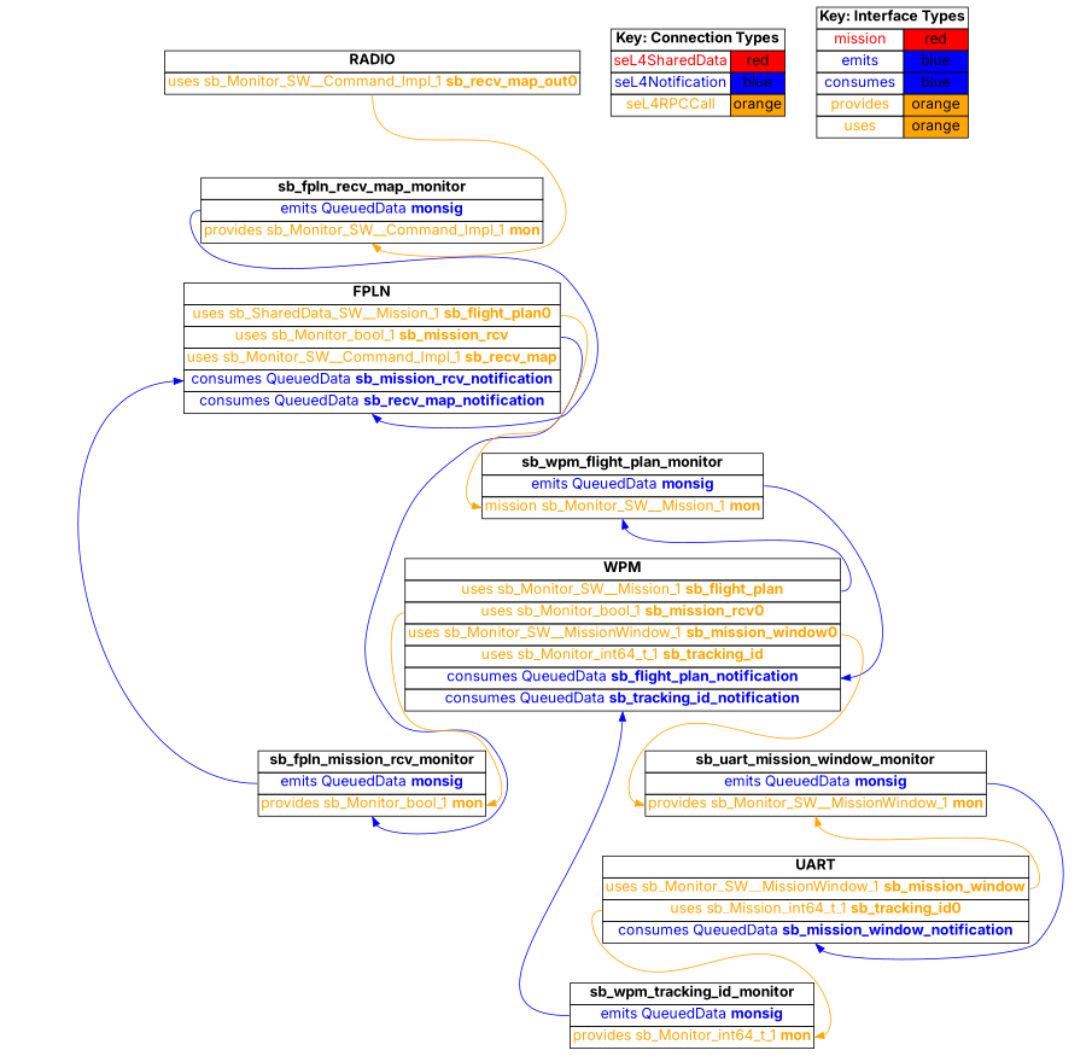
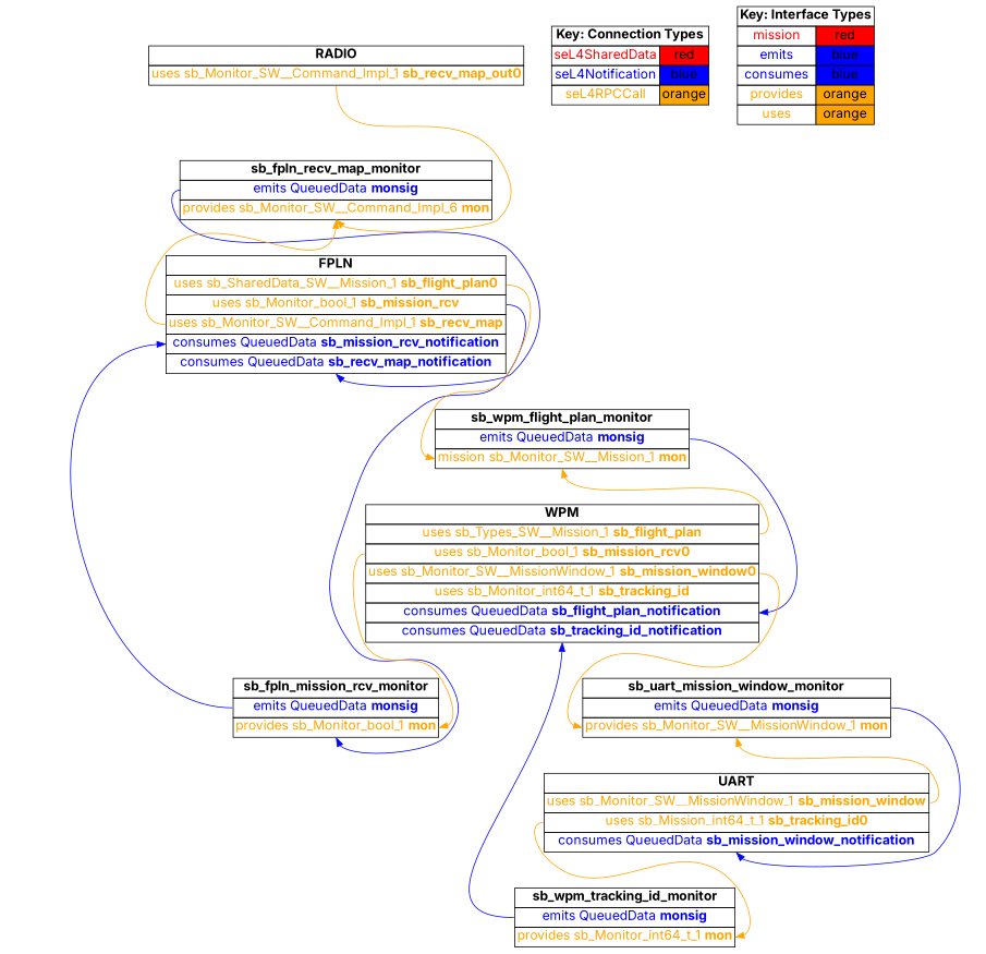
  digraph {
    fontname=Inter
    rankdir=TB
    node [fontname=Inter fontsize=16 shape=plaintext]
    edge [color=orange fontname=Inter headport=mon tailport=monsig]
    n1 [label=<     <TABLE BORDER="0" CELLBORDER="1" CELLSPACING="0">       <TR><TD><B>RADIO</B></TD></TR>       <TR><TD PORT="sb_recv_map_out0"><FONT COLOR="orange">uses sb_Monitor_SW__Command_Impl_1 <B>sb_recv_map_out0</B></FONT></TD></TR>"     </TABLE>   >]
-   n2 [label=<     <TABLE BORDER="0" CELLBORDER="1" CELLSPACING="0">       <TR><TD><B>sb_fpln_recv_map_monitor</B></TD></TR>       <TR><TD PORT="monsig"><FONT COLOR="blue">emits QueuedData <B>monsig</B></FONT></TD></TR>       <TR><TD PORT="mon"><FONT COLOR="orange">provides sb_Monitor_SW__Command_Impl_1 <B>mon</B></FONT></TD></TR>"     </TABLE>   >]
+   n2 [label=<     <TABLE BORDER="0" CELLBORDER="1" CELLSPACING="0">       <TR><TD><B>sb_fpln_recv_map_monitor</B></TD></TR>       <TR><TD PORT="monsig"><FONT COLOR="blue">emits QueuedData <B>monsig</B></FONT></TD></TR>       <TR><TD PORT="mon"><FONT COLOR="orange">provides sb_Monitor_SW__Command_Impl_6 <B>mon</B></FONT></TD></TR>"     </TABLE>   >]
    n3 [label=<     <TABLE BORDER="0" CELLBORDER="1" CELLSPACING="0">       <TR><TD><B>FPLN</B></TD></TR>       <TR><TD PORT="sb_flight_plan0"><FONT COLOR="orange">uses sb_SharedData_SW__Mission_1 <B>sb_flight_plan0</B></FONT></TD></TR>       <TR><TD PORT="sb_mission_rcv"><FONT COLOR="orange">uses sb_Monitor_bool_1 <B>sb_mission_rcv</B></FONT></TD></TR>       <TR><TD PORT="sb_recv_map"><FONT COLOR="orange">uses sb_Monitor_SW__Command_Impl_1 <B>sb_recv_map</B></FONT></TD></TR>       <TR><TD PORT="sb_mission_rcv_notification"><FONT COLOR="blue">consumes QueuedData <B>sb_mission_rcv_notification</B></FONT></TD></TR>       <TR><TD PORT="sb_recv_map_notification"><FONT COLOR="blue">consumes QueuedData <B>sb_recv_map_notification</B></FONT></TD></TR>"     </TABLE>   >]
    n4 [label=<     <TABLE BORDER="0" CELLBORDER="1" CELLSPACING="0">       <TR><TD><B>sb_fpln_mission_rcv_monitor</B></TD></TR>       <TR><TD PORT="monsig"><FONT COLOR="blue">emits QueuedData <B>monsig</B></FONT></TD></TR>       <TR><TD PORT="mon"><FONT COLOR="orange">provides sb_Monitor_bool_1 <B>mon</B></FONT></TD></TR>"     </TABLE>   >]
    n5 [label=<     <TABLE BORDER="0" CELLBORDER="1" CELLSPACING="0">       <TR><TD><B>sb_wpm_flight_plan_monitor</B></TD></TR>       <TR><TD PORT="monsig"><FONT COLOR="blue">emits QueuedData <B>monsig</B></FONT></TD></TR>       <TR><TD PORT="mon"><FONT COLOR="orange">mission sb_Monitor_SW__Mission_1 <B>mon</B></FONT></TD></TR>"     </TABLE>   >]
-   n6 [label=<     <TABLE BORDER="0" CELLBORDER="1" CELLSPACING="0">       <TR><TD><B>WPM</B></TD></TR>       <TR><TD PORT="sb_flight_plan"><FONT COLOR="orange">uses sb_Monitor_SW__Mission_1 <B>sb_flight_plan</B></FONT></TD></TR>       <TR><TD PORT="sb_mission_rcv0"><FONT COLOR="orange">uses sb_Monitor_bool_1 <B>sb_mission_rcv0</B></FONT></TD></TR>       <TR><TD PORT="sb_mission_window0"><FONT COLOR="orange">uses sb_Monitor_SW__MissionWindow_1 <B>sb_mission_window0</B></FONT></TD></TR>       <TR><TD PORT="sb_tracking_id"><FONT COLOR="orange">uses sb_Monitor_int64_t_1 <B>sb_tracking_id</B></FONT></TD></TR>       <TR><TD PORT="sb_flight_plan_notification"><FONT COLOR="blue">consumes QueuedData <B>sb_flight_plan_notification</B></FONT></TD></TR>       <TR><TD PORT="sb_tracking_id_notification"><FONT COLOR="blue">consumes QueuedData <B>sb_tracking_id_notification</B></FONT></TD></TR>"     </TABLE>   >]
+   n6 [label=<     <TABLE BORDER="0" CELLBORDER="1" CELLSPACING="0">       <TR><TD><B>WPM</B></TD></TR>       <TR><TD PORT="sb_flight_plan"><FONT COLOR="orange">uses sb_Types_SW__Mission_1 <B>sb_flight_plan</B></FONT></TD></TR>       <TR><TD PORT="sb_mission_rcv0"><FONT COLOR="orange">uses sb_Monitor_bool_1 <B>sb_mission_rcv0</B></FONT></TD></TR>       <TR><TD PORT="sb_mission_window0"><FONT COLOR="orange">uses sb_Monitor_SW__MissionWindow_1 <B>sb_mission_window0</B></FONT></TD></TR>       <TR><TD PORT="sb_tracking_id"><FONT COLOR="orange">uses sb_Monitor_int64_t_1 <B>sb_tracking_id</B></FONT></TD></TR>       <TR><TD PORT="sb_flight_plan_notification"><FONT COLOR="blue">consumes QueuedData <B>sb_flight_plan_notification</B></FONT></TD></TR>       <TR><TD PORT="sb_tracking_id_notification"><FONT COLOR="blue">consumes QueuedData <B>sb_tracking_id_notification</B></FONT></TD></TR>"     </TABLE>   >]
    n7 [label=<     <TABLE BORDER="0" CELLBORDER="1" CELLSPACING="0">       <TR><TD><B>sb_uart_mission_window_monitor</B></TD></TR>       <TR><TD PORT="monsig"><FONT COLOR="blue">emits QueuedData <B>monsig</B></FONT></TD></TR>       <TR><TD PORT="mon"><FONT COLOR="orange">provides sb_Monitor_SW__MissionWindow_1 <B>mon</B></FONT></TD></TR>"     </TABLE>   >]
    n8 [label=<     <TABLE BORDER="0" CELLBORDER="1" CELLSPACING="0">       <TR><TD><B>sb_wpm_tracking_id_monitor</B></TD></TR>       <TR><TD PORT="monsig"><FONT COLOR="blue">emits QueuedData <B>monsig</B></FONT></TD></TR>       <TR><TD PORT="mon"><FONT COLOR="orange">provides sb_Monitor_int64_t_1 <B>mon</B></FONT></TD></TR>"     </TABLE>   >]
    n9 [label=<     <TABLE BORDER="0" CELLBORDER="1" CELLSPACING="0">       <TR><TD><B>UART</B></TD></TR>       <TR><TD PORT="sb_mission_window"><FONT COLOR="orange">uses sb_Monitor_SW__MissionWindow_1 <B>sb_mission_window</B></FONT></TD></TR>       <TR><TD PORT="sb_tracking_id0"><FONT COLOR="orange">uses sb_Mission_int64_t_1 <B>sb_tracking_id0</B></FONT></TD></TR>       <TR><TD PORT="sb_mission_window_notification"><FONT COLOR="blue">consumes QueuedData <B>sb_mission_window_notification</B></FONT></TD></TR>"     </TABLE>   >]
    n10 [label=<    <TABLE BORDER="0" CELLBORDER="1" CELLSPACING="0">      <TR><TD COLSPAN="2"><B>Key: Connection Types</B></TD></TR>      <TR><TD><FONT COLOR="red">seL4SharedData</FONT></TD><TD BGCOLOR="red">red</TD></TR>      <TR><TD><FONT COLOR="blue">seL4Notification</FONT></TD><TD BGCOLOR="blue">blue</TD></TR>      <TR><TD><FONT COLOR="orange">seL4RPCCall</FONT></TD><TD BGCOLOR="orange">orange</TD></TR>    </TABLE>   >]
    n11 [label=<    <TABLE BORDER="0" CELLBORDER="1" CELLSPACING="0">      <TR><TD COLSPAN="2"><B>Key: Interface Types</B></TD></TR>      <TR><TD><FONT COLOR="red">mission</FONT></TD><TD BGCOLOR="red">red</TD></TR>      <TR><TD><FONT COLOR="blue">emits</FONT></TD><TD BGCOLOR="blue">blue</TD></TR>      <TR><TD><FONT COLOR="blue">consumes</FONT></TD><TD BGCOLOR="blue">blue</TD></TR>      <TR><TD><FONT COLOR="orange">provides</FONT></TD><TD BGCOLOR="orange">orange</TD></TR>      <TR><TD><FONT COLOR="orange">uses</FONT></TD><TD BGCOLOR="orange">orange</TD></TR>    </TABLE>   >]
    n1 -> n2 [tailport=sb_recv_map_out0]
    n2 -> n3 [color=blue headport=sb_recv_map_notification]
+   n3 -> n2 [tailport=sb_recv_map]
    n3 -> n4 [color=blue tailport=sb_mission_rcv]
    n3 -> n5 [tailport=sb_flight_plan0]
    n4 -> n3 [color=blue headport=sb_mission_rcv_notification]
    n5 -> n6 [color=blue headport=sb_flight_plan_notification]
    n6 -> n4 [tailport=sb_mission_rcv0]
-   n6 -> n5 [color=blue tailport=sb_flight_plan]
+   n6 -> n5 [tailport=sb_flight_plan]
    n6 -> n7 [tailport=sb_mission_window0]
    n7 -> n9 [color=blue headport=sb_mission_window_notification]
    n8 -> n6 [color=blue headport=sb_tracking_id_notification]
    n9 -> n7 [tailport=sb_mission_window]
    n9 -> n8 [tailport=sb_tracking_id0]
  }
